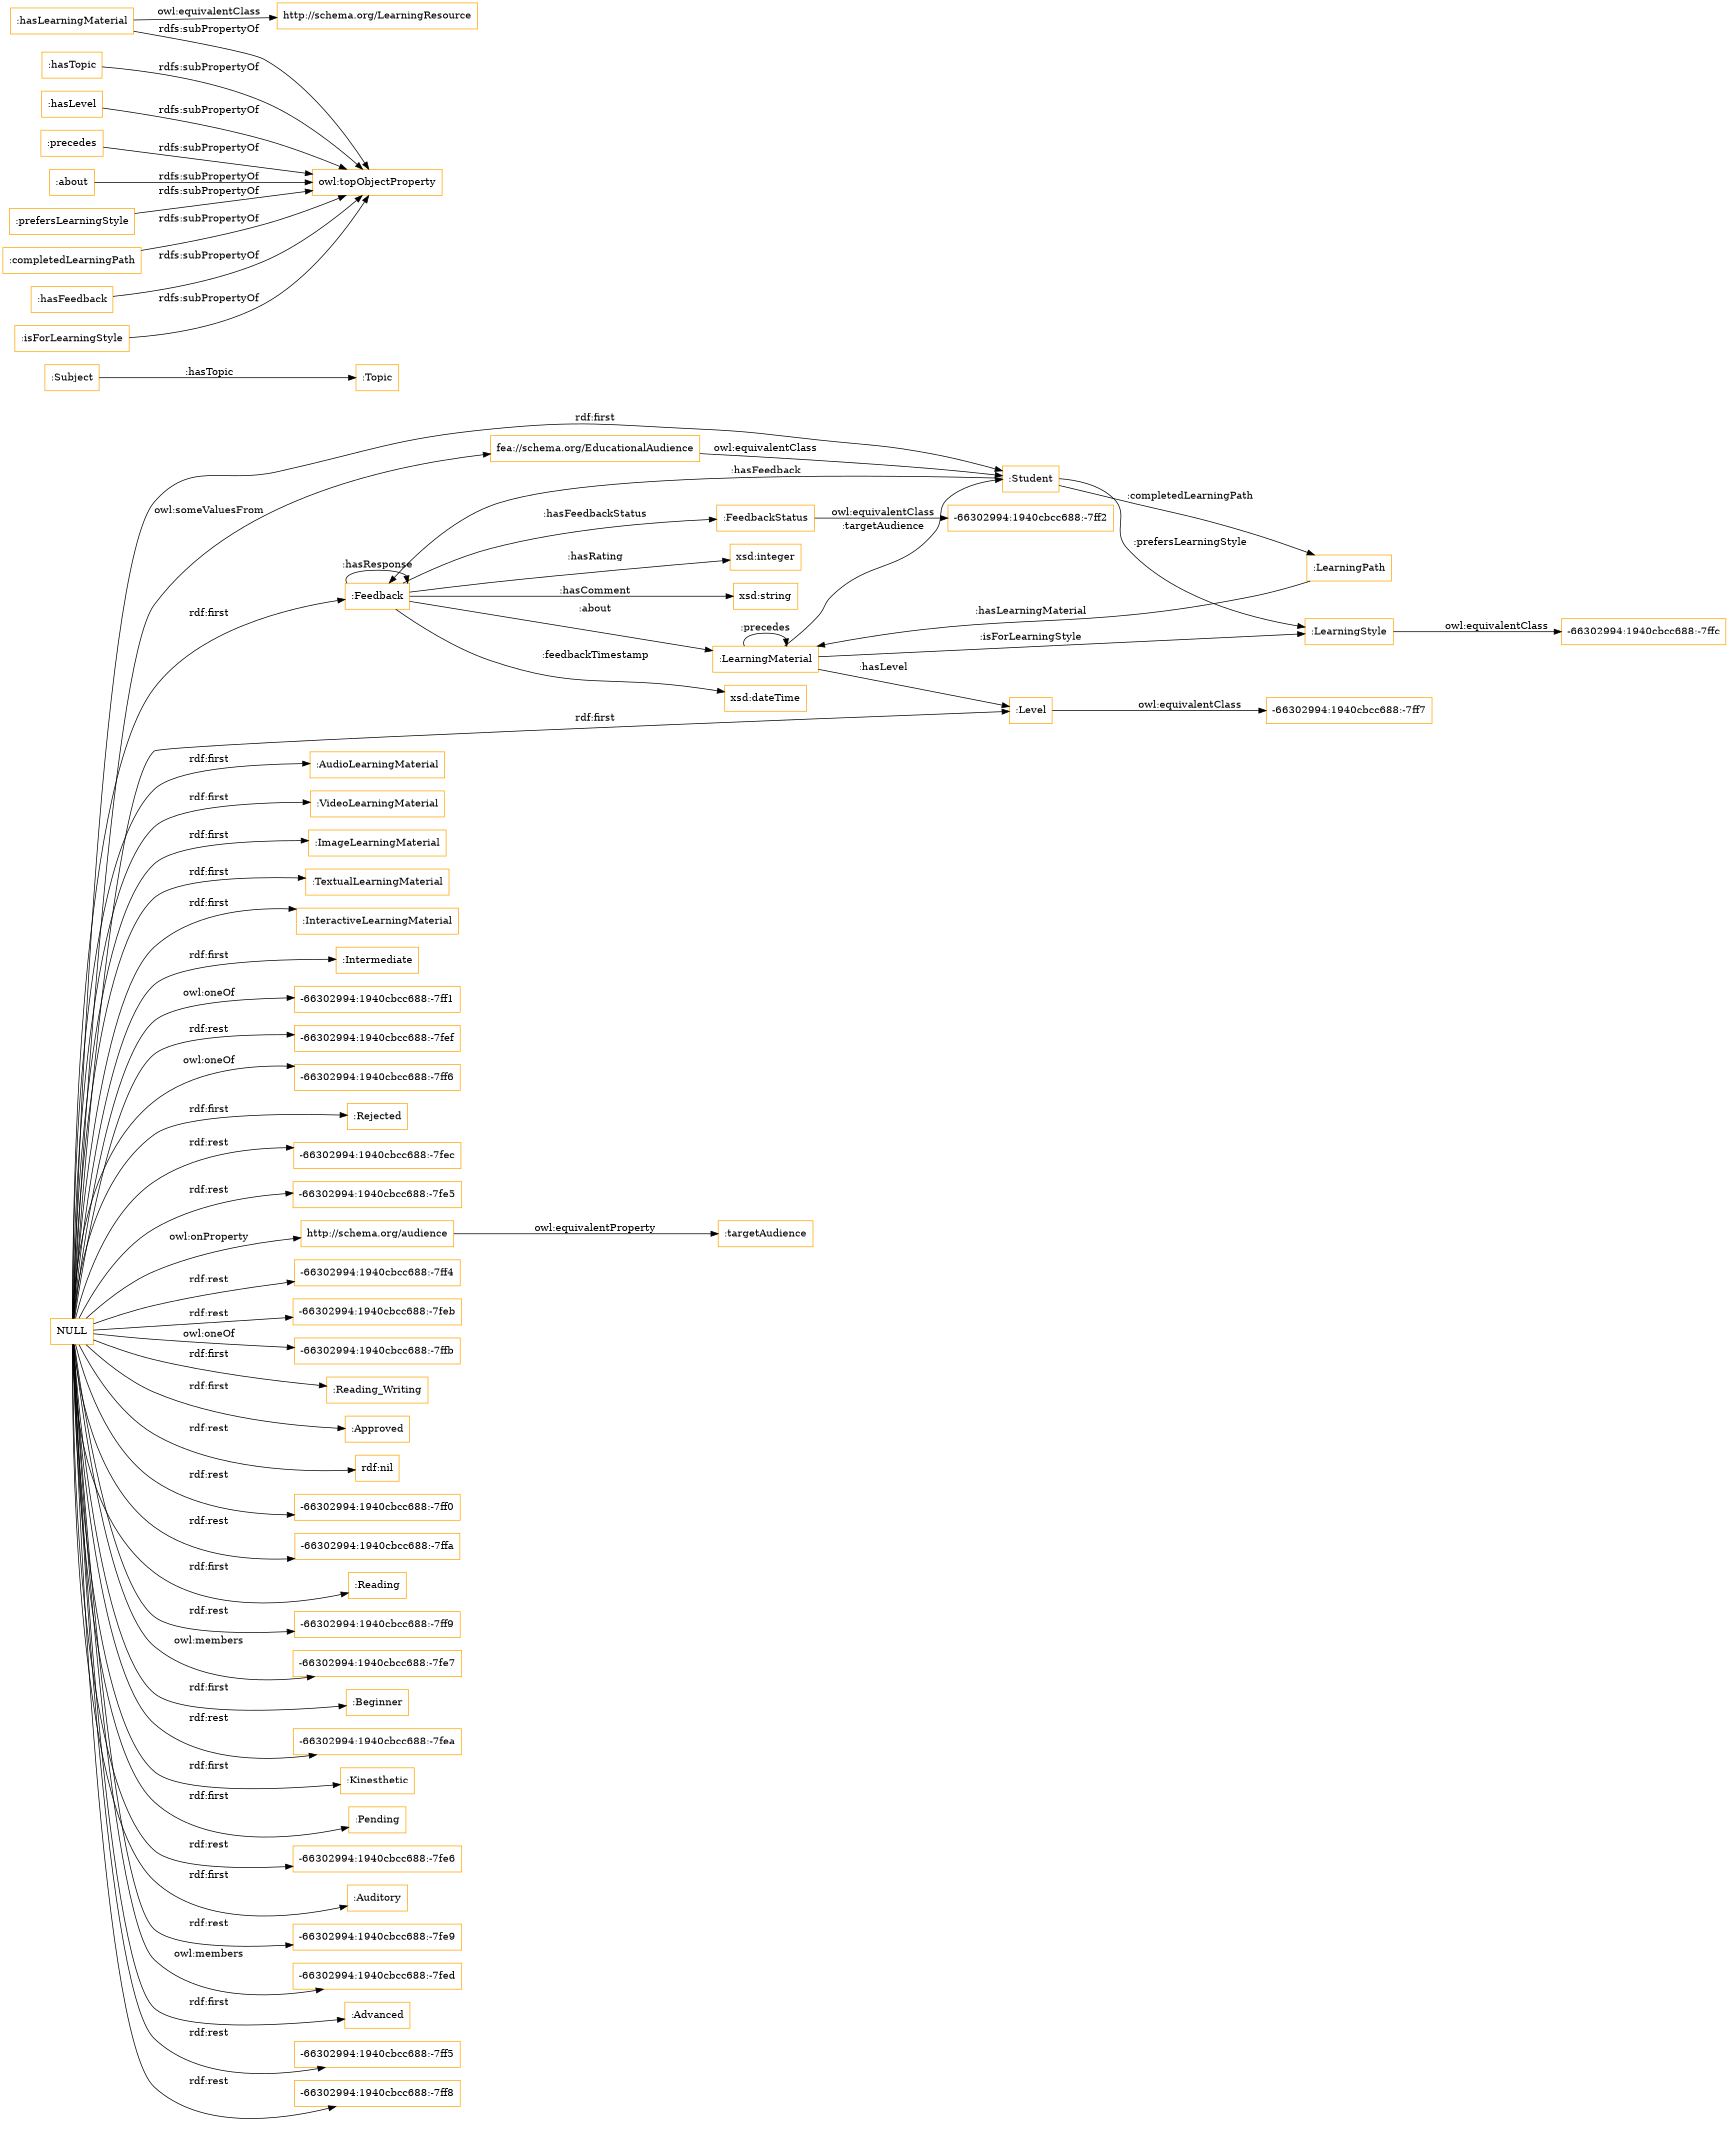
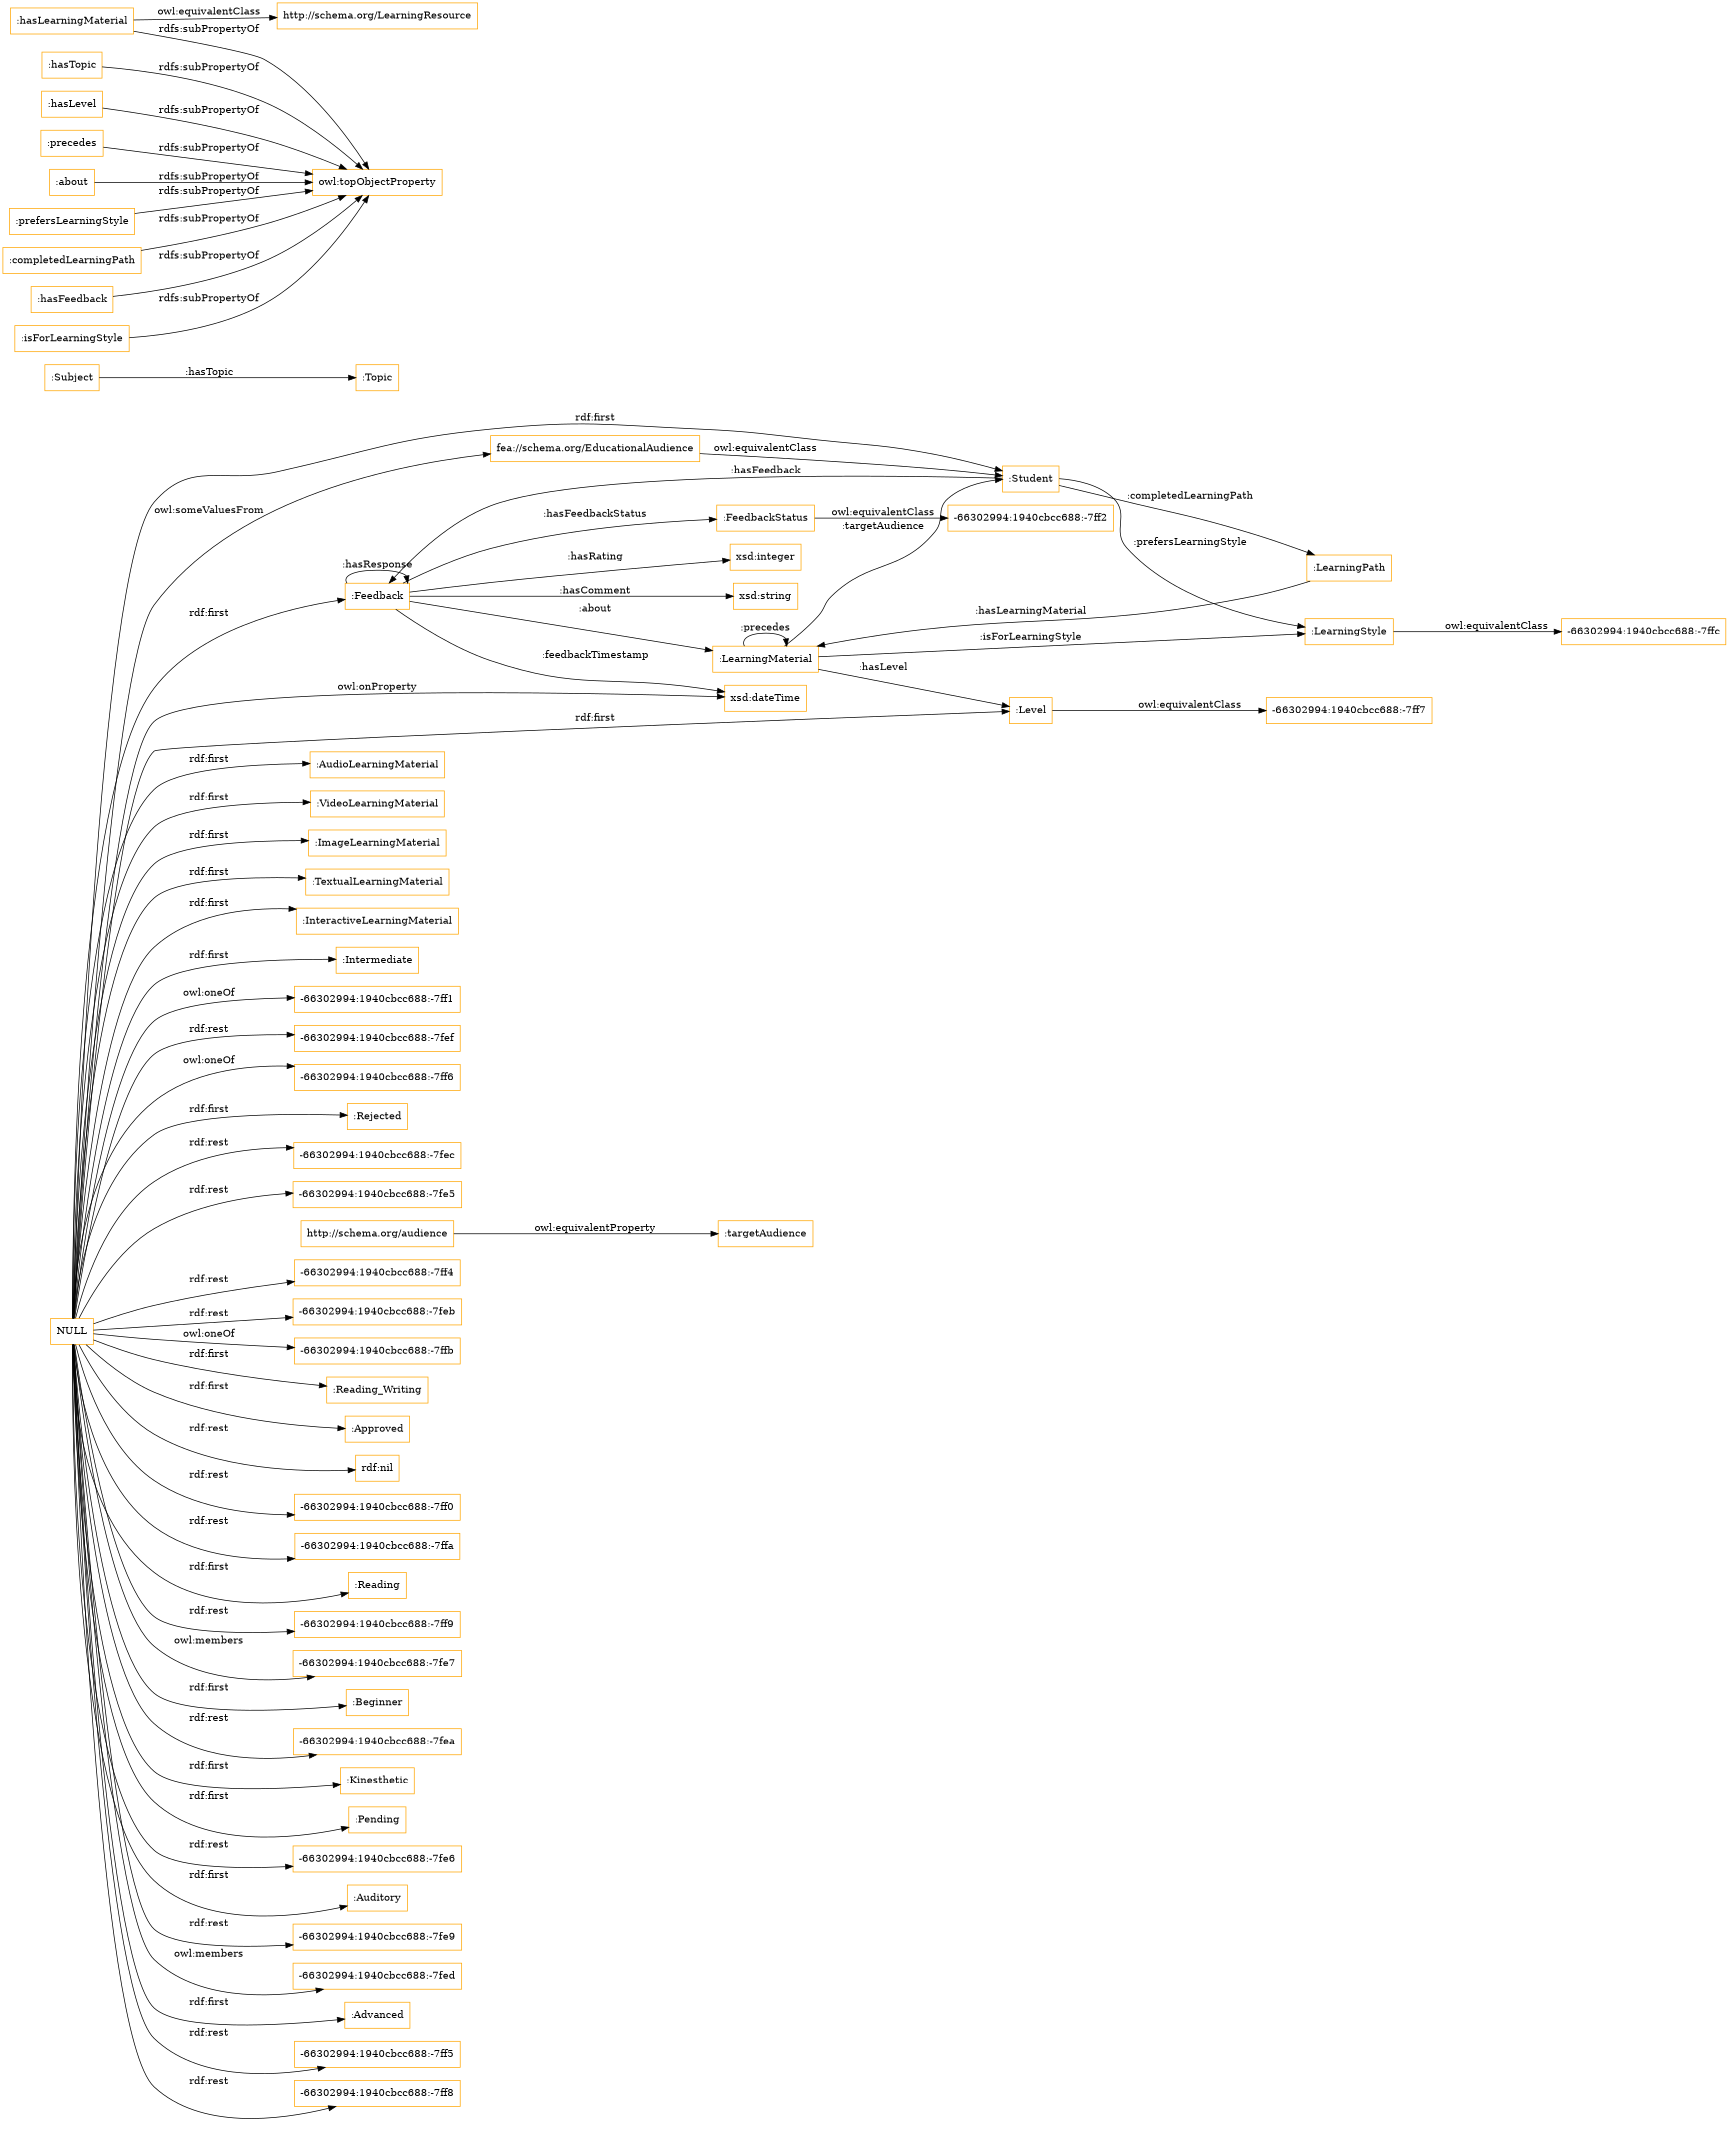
  digraph {
    rankdir=LR
    node [color=orange shape=rectangle]
    ":FeedbackStatus"
    "-66302994:1940cbcc688:-7ff2"
    ":Subject"
    ":Topic"
    ":LearningStyle"
    "-66302994:1940cbcc688:-7ffc"
    n7 [label="fea://schema.org/EducationalAudience"]
    ":Student"
    ":LearningPath"
    ":Feedback"
    ":Level"
    "-66302994:1940cbcc688:-7ff7"
    ":LearningMaterial"
    "xsd:integer"
    "xsd:string"
    "xsd:dateTime"
    NULL
    ":AudioLearningMaterial"
    ":VideoLearningMaterial"
    ":ImageLearningMaterial"
    ":TextualLearningMaterial"
    ":InteractiveLearningMaterial"
    ":Intermediate"
    "-66302994:1940cbcc688:-7ff1"
    "-66302994:1940cbcc688:-7fef"
    "-66302994:1940cbcc688:-7ff6"
    ":Rejected"
    "-66302994:1940cbcc688:-7fec"
    "-66302994:1940cbcc688:-7fe5"
    "http://schema.org/audience"
    "-66302994:1940cbcc688:-7ff4"
    "-66302994:1940cbcc688:-7feb"
    "-66302994:1940cbcc688:-7ffb"
    ":Reading_Writing"
    ":Approved"
    "rdf:nil"
    "-66302994:1940cbcc688:-7ff0"
    "-66302994:1940cbcc688:-7ffa"
    n39 [label=":Reading"]
    "-66302994:1940cbcc688:-7ff9"
    "-66302994:1940cbcc688:-7fe7"
    ":Beginner"
    "-66302994:1940cbcc688:-7fea"
    ":Kinesthetic"
    ":Pending"
    "-66302994:1940cbcc688:-7fe6"
    ":Auditory"
    "-66302994:1940cbcc688:-7fe9"
    "-66302994:1940cbcc688:-7fed"
    ":Advanced"
    "-66302994:1940cbcc688:-7ff5"
    "-66302994:1940cbcc688:-7ff8"
    ":targetAudience"
    ":hasTopic"
    "owl:topObjectProperty"
    ":hasLevel"
    ":about"
    ":hasLearningMaterial"
    "http://schema.org/LearningResource"
    ":completedLearningPath"
    ":hasFeedback"
    ":isForLearningStyle"
    ":precedes"
    ":prefersLearningStyle"
    ":FeedbackStatus" -> "-66302994:1940cbcc688:-7ff2" [label="owl:equivalentClass"]
    ":Subject" -> ":Topic" [label=":hasTopic"]
    ":LearningStyle" -> "-66302994:1940cbcc688:-7ffc" [label="owl:equivalentClass"]
    n7 -> ":Student" [label="owl:equivalentClass"]
    ":Student" -> ":LearningStyle" [label=":prefersLearningStyle"]
    ":Student" -> ":LearningPath" [label=":completedLearningPath"]
    ":Student" -> ":Feedback" [label=":hasFeedback"]
    ":LearningPath" -> ":LearningMaterial" [label=":hasLearningMaterial"]
    ":Feedback" -> ":FeedbackStatus" [label=":hasFeedbackStatus"]
    ":Feedback" -> ":Feedback" [label=":hasResponse"]
    ":Feedback" -> ":LearningMaterial" [label=":about"]
    ":Feedback" -> "xsd:integer" [label=":hasRating"]
    ":Feedback" -> "xsd:string" [label=":hasComment"]
    ":Feedback" -> "xsd:dateTime" [label=":feedbackTimestamp"]
    ":Level" -> "-66302994:1940cbcc688:-7ff7" [label="owl:equivalentClass"]
    ":LearningMaterial" -> ":LearningStyle" [label=":isForLearningStyle"]
    ":LearningMaterial" -> ":Student" [label=":targetAudience"]
    ":LearningMaterial" -> ":Level" [label=":hasLevel"]
    ":LearningMaterial" -> ":LearningMaterial" [label=":precedes"]
    NULL -> n7 [label="owl:someValuesFrom"]
    NULL -> ":Student" [label="rdf:first"]
    NULL -> ":Feedback" [label="rdf:first"]
    NULL -> ":Level" [label="rdf:first"]
    NULL -> ":AudioLearningMaterial" [label="rdf:first"]
    NULL -> ":VideoLearningMaterial" [label="rdf:first"]
    NULL -> ":ImageLearningMaterial" [label="rdf:first"]
    NULL -> ":TextualLearningMaterial" [label="rdf:first"]
    NULL -> ":InteractiveLearningMaterial" [label="rdf:first"]
    NULL -> ":Intermediate" [label="rdf:first"]
    NULL -> "-66302994:1940cbcc688:-7ff1" [label="owl:oneOf"]
    NULL -> "-66302994:1940cbcc688:-7fef" [label="rdf:rest"]
    NULL -> "-66302994:1940cbcc688:-7ff6" [label="owl:oneOf"]
    NULL -> ":Rejected" [label="rdf:first"]
    NULL -> "-66302994:1940cbcc688:-7fec" [label="rdf:rest"]
    NULL -> "-66302994:1940cbcc688:-7fe5" [label="rdf:rest"]
-   NULL -> "http://schema.org/audience" [label="owl:onProperty"]
+   NULL -> "xsd:dateTime" [label="owl:onProperty"]
    NULL -> "-66302994:1940cbcc688:-7ff4" [label="rdf:rest"]
    NULL -> "-66302994:1940cbcc688:-7feb" [label="rdf:rest"]
    NULL -> "-66302994:1940cbcc688:-7ffb" [label="owl:oneOf"]
    NULL -> ":Reading_Writing" [label="rdf:first"]
    NULL -> ":Approved" [label="rdf:first"]
    NULL -> "rdf:nil" [label="rdf:rest"]
    NULL -> "-66302994:1940cbcc688:-7ff0" [label="rdf:rest"]
    NULL -> "-66302994:1940cbcc688:-7ffa" [label="rdf:rest"]
    NULL -> n39 [label="rdf:first"]
    NULL -> "-66302994:1940cbcc688:-7ff9" [label="rdf:rest"]
    NULL -> "-66302994:1940cbcc688:-7fe7" [label="owl:members"]
    NULL -> ":Beginner" [label="rdf:first"]
    NULL -> "-66302994:1940cbcc688:-7fea" [label="rdf:rest"]
    NULL -> ":Kinesthetic" [label="rdf:first"]
    NULL -> ":Pending" [label="rdf:first"]
    NULL -> "-66302994:1940cbcc688:-7fe6" [label="rdf:rest"]
    NULL -> ":Auditory" [label="rdf:first"]
    NULL -> "-66302994:1940cbcc688:-7fe9" [label="rdf:rest"]
    NULL -> "-66302994:1940cbcc688:-7fed" [label="owl:members"]
    NULL -> ":Advanced" [label="rdf:first"]
    NULL -> "-66302994:1940cbcc688:-7ff5" [label="rdf:rest"]
    NULL -> "-66302994:1940cbcc688:-7ff8" [label="rdf:rest"]
    "http://schema.org/audience" -> ":targetAudience" [label="owl:equivalentProperty"]
    ":hasTopic" -> "owl:topObjectProperty" [label="rdfs:subPropertyOf"]
    ":hasLevel" -> "owl:topObjectProperty" [label="rdfs:subPropertyOf"]
    ":about" -> "owl:topObjectProperty" [label="rdfs:subPropertyOf"]
    ":hasLearningMaterial" -> "owl:topObjectProperty" [label="rdfs:subPropertyOf"]
    ":hasLearningMaterial" -> "http://schema.org/LearningResource" [label="owl:equivalentClass"]
    ":completedLearningPath" -> "owl:topObjectProperty" [label="rdfs:subPropertyOf"]
    ":hasFeedback" -> "owl:topObjectProperty" [label="rdfs:subPropertyOf"]
    ":isForLearningStyle" -> "owl:topObjectProperty" [label="rdfs:subPropertyOf"]
    ":precedes" -> "owl:topObjectProperty" [label="rdfs:subPropertyOf"]
    ":prefersLearningStyle" -> "owl:topObjectProperty" [label="rdfs:subPropertyOf"]
  }
